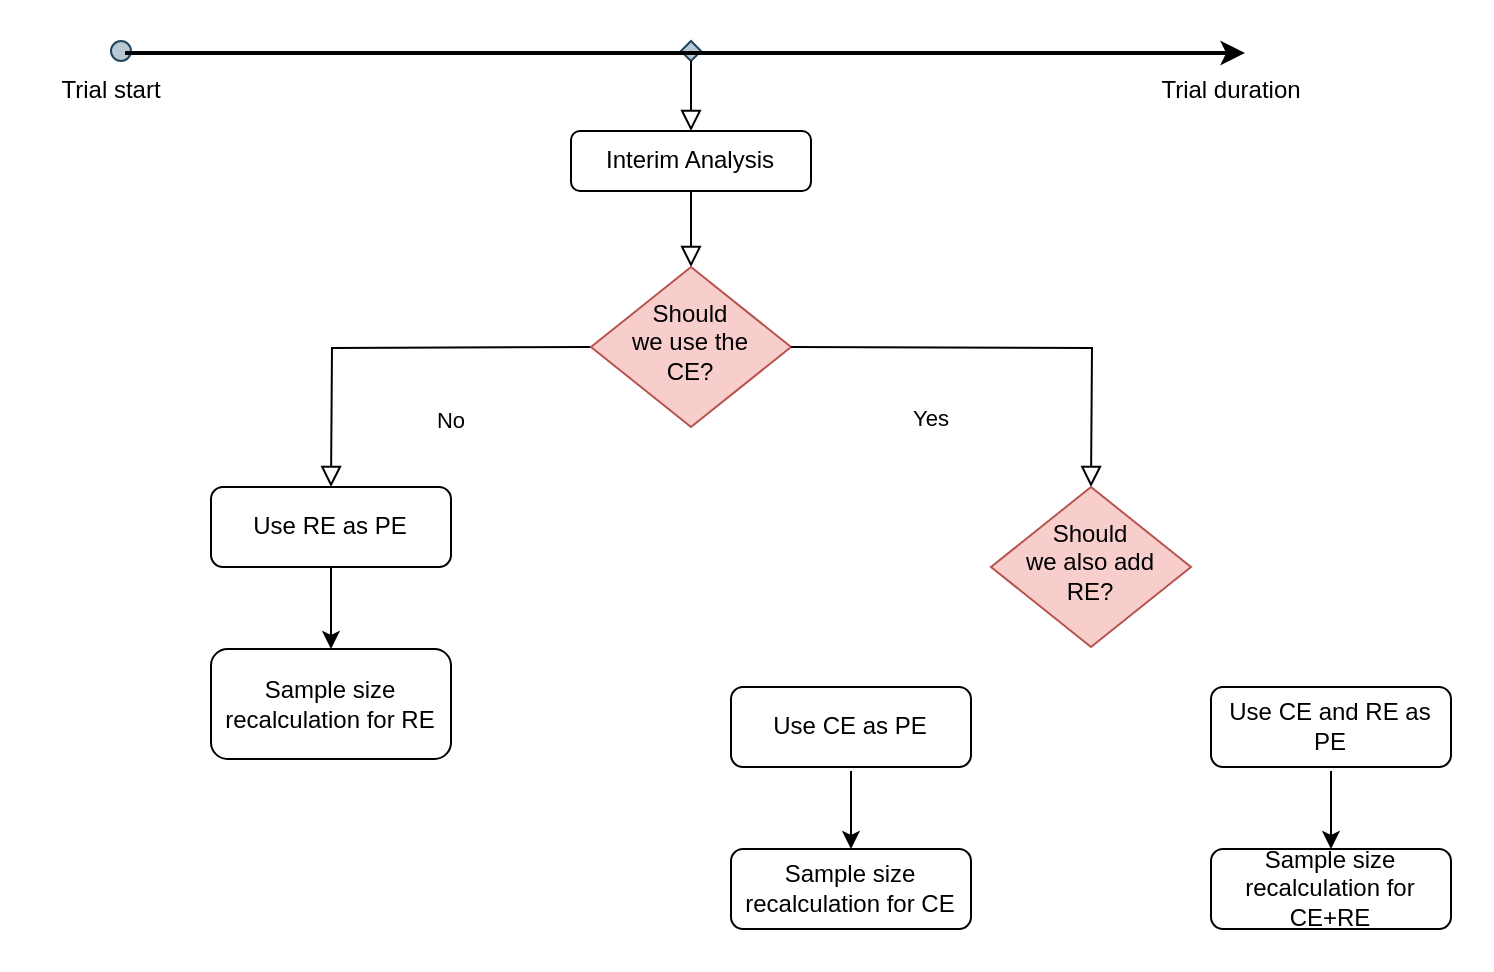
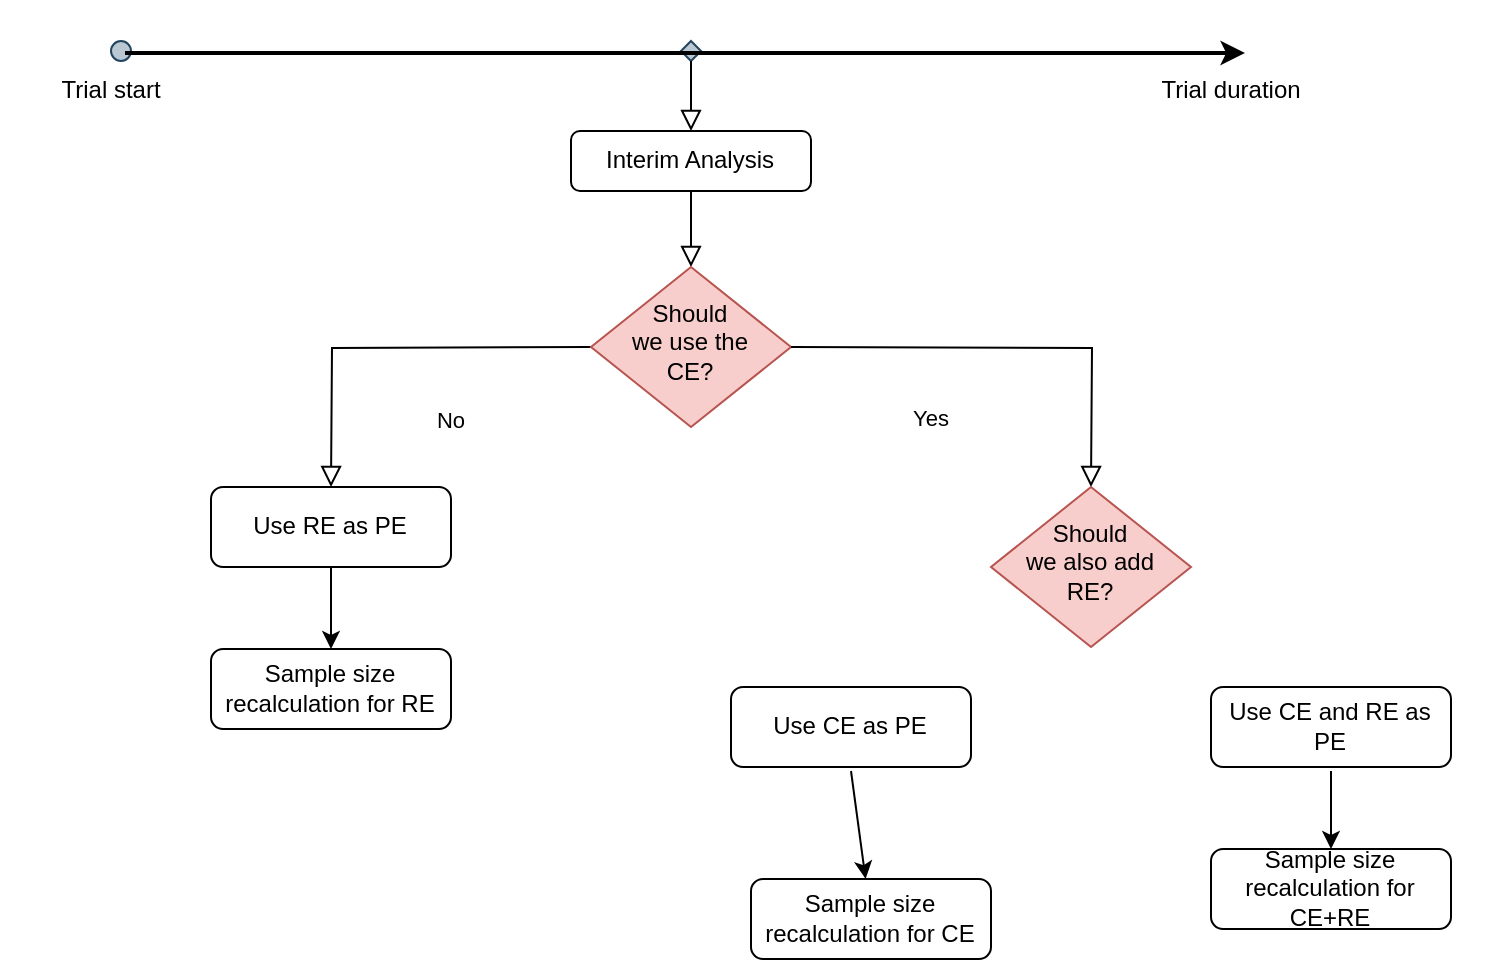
  <mxCell id="0" />
  <mxCell id="1" parent="0" />
  <mxCell id="2" value="" style="rounded=0;html=1;jettySize=auto;orthogonalLoop=1;fontSize=11;endArrow=block;endFill=0;endSize=8;strokeWidth=1;shadow=0;labelBackgroundColor=none;edgeStyle=orthogonalEdgeStyle;exitX=0.5;exitY=1;exitDx=0;exitDy=0;" parent="1" source="6" target="4" edge="1"><mxGeometry relative="1" as="geometry"><mxPoint x="345" y="105" as="sourcePoint" /><Array as="points" /></mxGeometry></mxCell>
  <mxCell id="3" value="No" style="rounded=0;html=1;jettySize=auto;orthogonalLoop=1;fontSize=11;endArrow=block;endFill=0;endSize=8;strokeWidth=1;shadow=0;labelBackgroundColor=none;edgeStyle=orthogonalEdgeStyle;" parent="1" edge="1"><mxGeometry x="0.667" y="60" relative="1" as="geometry"><mxPoint as="offset" /><mxPoint x="295" y="173" as="sourcePoint" /><mxPoint x="165" y="243" as="targetPoint" /></mxGeometry></mxCell>
  <mxCell id="4" value="Should &lt;br&gt;we use the &lt;br&gt;CE?" style="rhombus;whiteSpace=wrap;html=1;shadow=0;fontFamily=Helvetica;fontSize=12;align=center;strokeWidth=1;spacing=6;spacingTop=-4;fillColor=#f8cecc;strokeColor=#b85450;" parent="1" vertex="1"><mxGeometry x="295" y="133" width="100" height="80" as="geometry" /></mxCell>
  <mxCell id="5" value="Use RE as PE" style="rounded=1;whiteSpace=wrap;html=1;fontSize=12;glass=0;strokeWidth=1;shadow=0;" parent="1" vertex="1"><mxGeometry x="105" y="243" width="120" height="40" as="geometry" /></mxCell>
  <mxCell id="6" value="Interim Analysis" style="rounded=1;whiteSpace=wrap;html=1;" vertex="1" parent="1"><mxGeometry x="285" y="65" width="120" height="30" as="geometry" /></mxCell>
  <mxCell id="7" value="Yes" style="rounded=0;html=1;jettySize=auto;orthogonalLoop=1;fontSize=11;endArrow=block;endFill=0;endSize=8;strokeWidth=1;shadow=0;labelBackgroundColor=none;edgeStyle=orthogonalEdgeStyle;exitX=1;exitY=0.5;exitDx=0;exitDy=0;" edge="1" parent="1"><mxGeometry x="0.7" y="-80" relative="1" as="geometry"><mxPoint as="offset" /><mxPoint x="395" y="173" as="sourcePoint" /><mxPoint x="545" y="243" as="targetPoint" /></mxGeometry></mxCell>
  <mxCell id="8" value="Trial duration" style="text;html=1;align=center;verticalAlign=middle;resizable=0;points=[];autosize=1;" vertex="1" parent="1"><mxGeometry x="570" y="35" width="90" height="20" as="geometry" /></mxCell>
  <mxCell id="9" value="Should &lt;br&gt;we also add RE?" style="rhombus;whiteSpace=wrap;html=1;shadow=0;fontFamily=Helvetica;fontSize=12;align=center;strokeWidth=1;spacing=6;spacingTop=-4;fillColor=#f8cecc;strokeColor=#b85450;" vertex="1" parent="1"><mxGeometry x="495" y="243" width="100" height="80" as="geometry" /></mxCell>
  <mxCell id="10" value="Use CE as PE" style="rounded=1;whiteSpace=wrap;html=1;fontSize=12;glass=0;strokeWidth=1;shadow=0;" vertex="1" parent="1"><mxGeometry x="365" y="343" width="120" height="40" as="geometry" /></mxCell>
  <mxCell id="11" value="Use CE and RE as PE" style="rounded=1;whiteSpace=wrap;html=1;fontSize=12;glass=0;strokeWidth=1;shadow=0;" vertex="1" parent="1"><mxGeometry x="605" y="343" width="120" height="40" as="geometry" /></mxCell>
  <mxCell id="12" value="" style="ellipse;whiteSpace=wrap;html=1;aspect=fixed;fillColor=#bac8d3;strokeColor=#23445d;" vertex="1" parent="1"><mxGeometry x="55" y="20" width="10" height="10" as="geometry" /></mxCell>
  <mxCell id="13" value="Trial start" style="text;html=1;align=center;verticalAlign=middle;resizable=0;points=[];autosize=1;" vertex="1" parent="1"><mxGeometry x="20" y="35" width="70" height="20" as="geometry" /></mxCell>
  <mxCell id="14" value="" style="rhombus;whiteSpace=wrap;html=1;fillColor=#bac8d3;strokeColor=#23445d;" vertex="1" parent="1"><mxGeometry x="340" y="20" width="10" height="10" as="geometry" /></mxCell>
  <mxCell id="15" value="" style="endArrow=classic;html=1;strokeWidth=2;" edge="1" parent="1"><mxGeometry width="50" height="50" relative="1" as="geometry"><mxPoint x="62" y="26" as="sourcePoint" /><mxPoint x="622" y="26" as="targetPoint" /><Array as="points" /></mxGeometry></mxCell>
  <mxCell id="16" value="" style="rounded=0;html=1;jettySize=auto;orthogonalLoop=1;fontSize=11;endArrow=block;endFill=0;endSize=8;strokeWidth=1;shadow=0;labelBackgroundColor=none;edgeStyle=orthogonalEdgeStyle;entryX=0.5;entryY=0;entryDx=0;entryDy=0;" edge="1" parent="1" source="14" target="6"><mxGeometry relative="1" as="geometry"><mxPoint x="355" y="115" as="sourcePoint" /><mxPoint x="355" y="175" as="targetPoint" /><Array as="points" /></mxGeometry></mxCell>
- <mxCell id="17" value="Sample size recalculation for RE" style="rounded=1;whiteSpace=wrap;html=1;fontSize=12;glass=0;strokeWidth=1;shadow=0;" vertex="1" parent="1"><mxGeometry x="105" y="324" width="120" height="55" as="geometry" /></mxCell>
+ <mxCell id="17" value="Sample size recalculation for RE" style="rounded=1;whiteSpace=wrap;html=1;fontSize=12;glass=0;strokeWidth=1;shadow=0;" vertex="1" parent="1"><mxGeometry x="105" y="324" width="120" height="40" as="geometry" /></mxCell>
  <mxCell id="18" value="" style="endArrow=classic;html=1;" edge="1" parent="1" target="17"><mxGeometry width="50" height="50" relative="1" as="geometry"><mxPoint x="165" y="283" as="sourcePoint" /><mxPoint x="215" y="233" as="targetPoint" /></mxGeometry></mxCell>
- <mxCell id="19" value="Sample size recalculation for CE" style="rounded=1;whiteSpace=wrap;html=1;fontSize=12;glass=0;strokeWidth=1;shadow=0;" vertex="1" parent="1"><mxGeometry x="365" y="424" width="120" height="40" as="geometry" /></mxCell>
+ <mxCell id="19" value="Sample size recalculation for CE" style="rounded=1;whiteSpace=wrap;html=1;fontSize=12;glass=0;strokeWidth=1;shadow=0;" vertex="1" parent="1"><mxGeometry x="375" y="439" width="120" height="40" as="geometry" /></mxCell>
  <mxCell id="20" value="" style="endArrow=classic;html=1;" edge="1" parent="1" target="19"><mxGeometry width="50" height="50" relative="1" as="geometry"><mxPoint x="425" y="385" as="sourcePoint" /><mxPoint x="475" y="304" as="targetPoint" /></mxGeometry></mxCell>
  <mxCell id="21" value="Sample size recalculation for CE+RE" style="rounded=1;whiteSpace=wrap;html=1;fontSize=12;glass=0;strokeWidth=1;shadow=0;" vertex="1" parent="1"><mxGeometry x="605" y="424" width="120" height="40" as="geometry" /></mxCell>
  <mxCell id="22" value="" style="endArrow=classic;html=1;" edge="1" parent="1" target="21"><mxGeometry width="50" height="50" relative="1" as="geometry"><mxPoint x="665" y="385" as="sourcePoint" /><mxPoint x="715" y="304" as="targetPoint" /></mxGeometry></mxCell>
